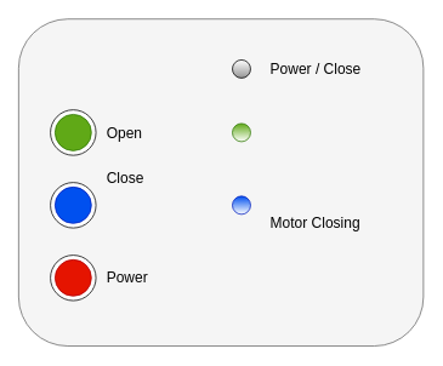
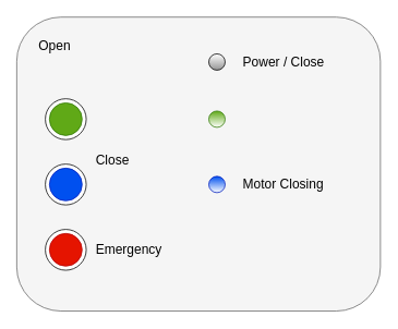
  <mxCell id="0" />
  <mxCell id="1" parent="0" />
  <mxCell id="2" value="" style="rounded=1;whiteSpace=wrap;html=1;labelBackgroundColor=none;fontSize=16;fillColor=#f5f5f5;strokeColor=#666666;fontColor=#333333;" vertex="1" parent="1"><mxGeometry x="20" y="20" width="445" height="360" as="geometry" /></mxCell>
  <mxCell id="3" value="" style="ellipse;whiteSpace=wrap;html=1;aspect=fixed;" vertex="1" parent="1"><mxGeometry x="55" y="120" width="50" height="50" as="geometry" /></mxCell>
  <mxCell id="4" value="" style="ellipse;whiteSpace=wrap;html=1;aspect=fixed;" vertex="1" parent="1"><mxGeometry x="55" y="200" width="50" height="50" as="geometry" /></mxCell>
  <mxCell id="5" value="" style="ellipse;whiteSpace=wrap;html=1;aspect=fixed;" vertex="1" parent="1"><mxGeometry x="55" y="280" width="50" height="50" as="geometry" /></mxCell>
- <mxCell id="6" value="Open" style="text;html=1;strokeColor=none;fillColor=none;align=left;verticalAlign=middle;whiteSpace=wrap;rounded=0;fontSize=16;" vertex="1" parent="1"><mxGeometry x="115" y="130" width="60" height="30" as="geometry" /></mxCell>
+ <mxCell id="6" value="Open" style="text;html=1;strokeColor=none;fillColor=none;align=left;verticalAlign=middle;whiteSpace=wrap;rounded=0;fontSize=16;" vertex="1" parent="1"><mxGeometry x="45" y="40" width="60" height="30" as="geometry" /></mxCell>
  <mxCell id="7" value="Close" style="text;html=1;strokeColor=none;fillColor=none;align=left;verticalAlign=middle;whiteSpace=wrap;rounded=0;fontSize=16;" vertex="1" parent="1"><mxGeometry x="115" y="180" width="60" height="30" as="geometry" /></mxCell>
- <mxCell id="8" value="Power" style="text;html=1;strokeColor=none;fillColor=none;align=left;verticalAlign=middle;whiteSpace=wrap;rounded=0;fontSize=16;" vertex="1" parent="1"><mxGeometry x="115" y="290" width="100" height="30" as="geometry" /></mxCell>
+ <mxCell id="8" value="Emergency" style="text;html=1;strokeColor=none;fillColor=none;align=left;verticalAlign=middle;whiteSpace=wrap;rounded=0;fontSize=16;" vertex="1" parent="1"><mxGeometry x="115" y="290" width="100" height="30" as="geometry" /></mxCell>
  <mxCell id="9" value="" style="ellipse;whiteSpace=wrap;html=1;aspect=fixed;labelBackgroundColor=none;textOpacity=50;fillColor=#60a917;strokeColor=#2D7600;fontColor=#ffffff;" vertex="1" parent="1"><mxGeometry x="60" y="125" width="40" height="40" as="geometry" /></mxCell>
  <mxCell id="10" value="" style="ellipse;whiteSpace=wrap;html=1;aspect=fixed;fillColor=#0050ef;fontColor=#ffffff;strokeColor=#001DBC;" vertex="1" parent="1"><mxGeometry x="60" y="205" width="40" height="40" as="geometry" /></mxCell>
  <mxCell id="11" value="" style="ellipse;whiteSpace=wrap;html=1;aspect=fixed;fillColor=#e51400;fontColor=#ffffff;strokeColor=#B20000;" vertex="1" parent="1"><mxGeometry x="60" y="285" width="40" height="40" as="geometry" /></mxCell>
  <mxCell id="12" value="" style="ellipse;whiteSpace=wrap;html=1;aspect=fixed;labelBackgroundColor=none;fontSize=16;fillColor=#60a917;fontColor=#ffffff;strokeColor=#2D7600;gradientColor=#FFFFFF;" vertex="1" parent="1"><mxGeometry x="255" y="135" width="20" height="20" as="geometry" /></mxCell>
  <mxCell id="13" value="Power / Close" style="text;html=1;strokeColor=none;fillColor=none;align=left;verticalAlign=middle;whiteSpace=wrap;rounded=0;fontSize=16;" vertex="1" parent="1"><mxGeometry x="295" y="60" width="140" height="30" as="geometry" /></mxCell>
- <mxCell id="14" value="Motor Closing" style="text;html=1;strokeColor=none;fillColor=none;align=left;verticalAlign=middle;whiteSpace=wrap;rounded=0;fontSize=16;" vertex="1" parent="1"><mxGeometry x="295" y="230" width="160" height="30" as="geometry" /></mxCell>
+ <mxCell id="14" value="Motor Closing" style="text;html=1;strokeColor=none;fillColor=none;align=left;verticalAlign=middle;whiteSpace=wrap;rounded=0;fontSize=16;" vertex="1" parent="1"><mxGeometry x="295" y="210" width="160" height="30" as="geometry" /></mxCell>
  <mxCell id="15" value="" style="ellipse;whiteSpace=wrap;html=1;aspect=fixed;labelBackgroundColor=none;fontSize=16;gradientColor=#949494;" vertex="1" parent="1"><mxGeometry x="255" y="65" width="20" height="20" as="geometry" /></mxCell>
  <mxCell id="16" value="" style="ellipse;whiteSpace=wrap;html=1;aspect=fixed;labelBackgroundColor=none;fontSize=16;fillColor=#0050ef;fontColor=#ffffff;strokeColor=#001DBC;gradientColor=#FFFFFF;" vertex="1" parent="1"><mxGeometry x="255" y="215" width="20" height="20" as="geometry" /></mxCell>
